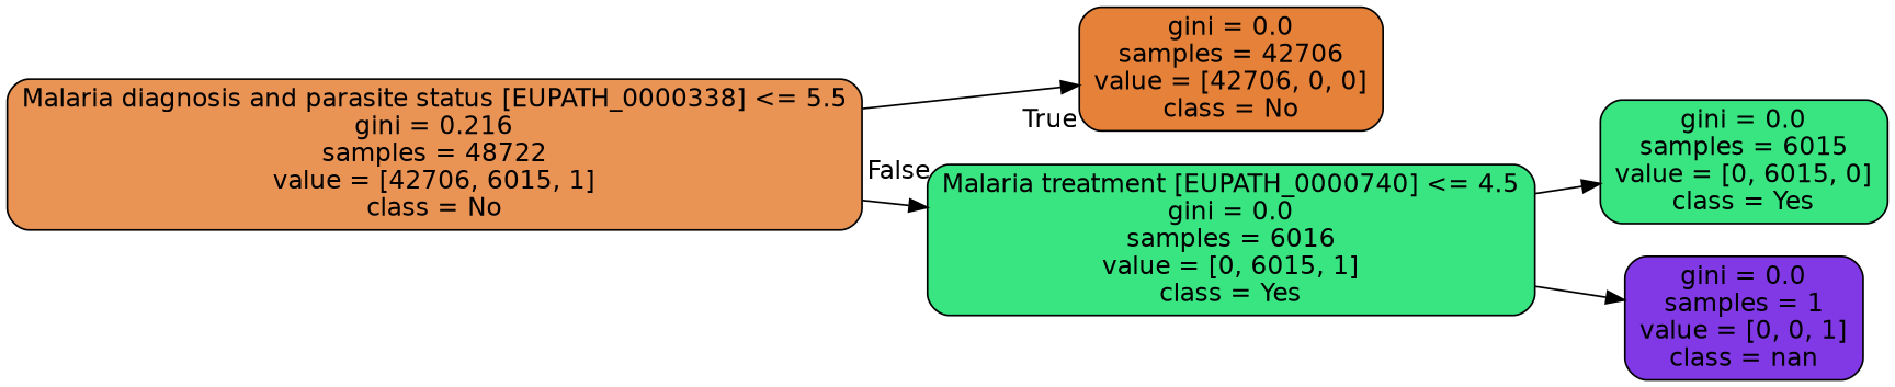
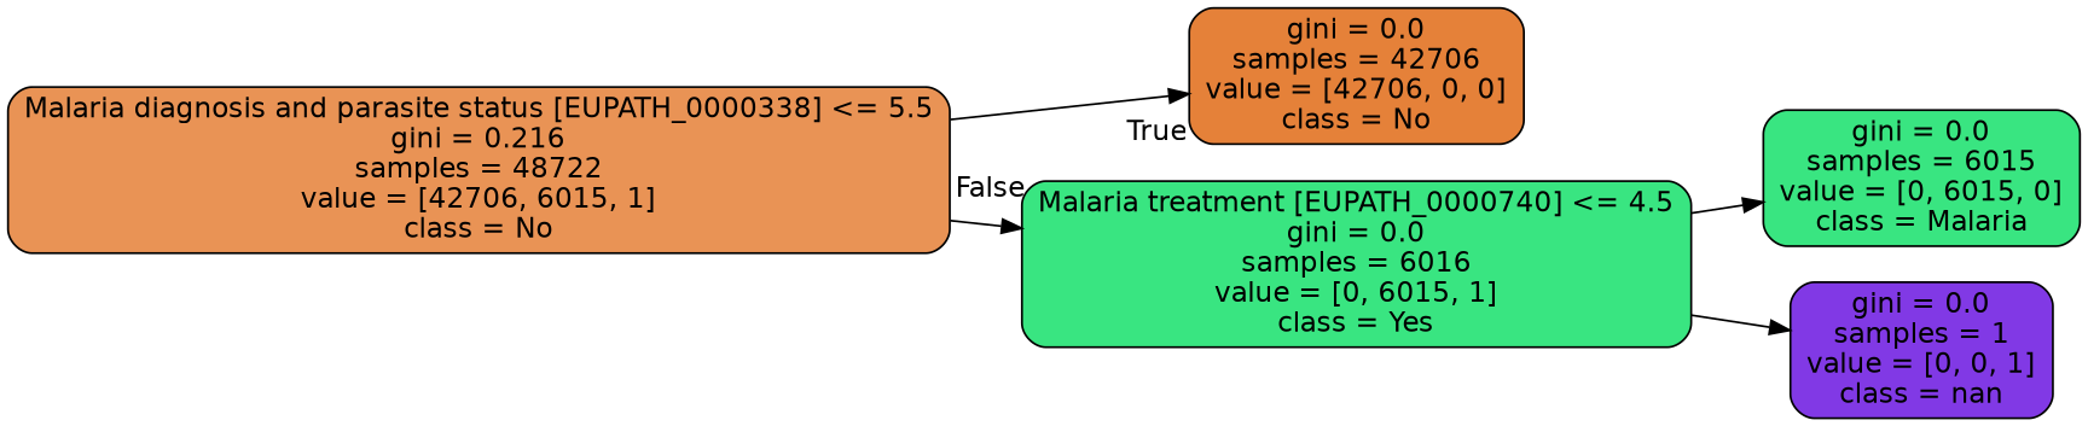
  digraph {
    rankdir=LR
    node [color=black fillcolor="#39e581" fontname=helvetica shape=box style="filled, rounded"]
    edge [fontname=helvetica]
    n1 [fillcolor="#e99355" label="Malaria diagnosis and parasite status [EUPATH_0000338] <= 5.5\ngini = 0.216\nsamples = 48722\nvalue = [42706, 6015, 1]\nclass = No"]
    n2 [fillcolor="#e58139" label="gini = 0.0\nsamples = 42706\nvalue = [42706, 0, 0]\nclass = No"]
    n3 [label="Malaria treatment [EUPATH_0000740] <= 4.5\ngini = 0.0\nsamples = 6016\nvalue = [0, 6015, 1]\nclass = Yes"]
-   n4 [label="gini = 0.0\nsamples = 6015\nvalue = [0, 6015, 0]\nclass = Yes"]
+   n4 [label="gini = 0.0\nsamples = 6015\nvalue = [0, 6015, 0]\nclass = Malaria"]
    n5 [fillcolor="#8139e5" label="gini = 0.0\nsamples = 1\nvalue = [0, 0, 1]\nclass = nan"]
    n1 -> n2 [headlabel=True labelangle=45 labeldistance=2.5]
    n1 -> n3 [headlabel=False labelangle=-45 labeldistance=2.5]
    n3 -> n4
    n3 -> n5
  }
